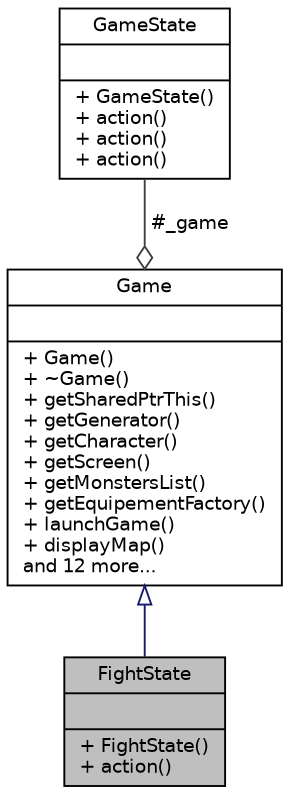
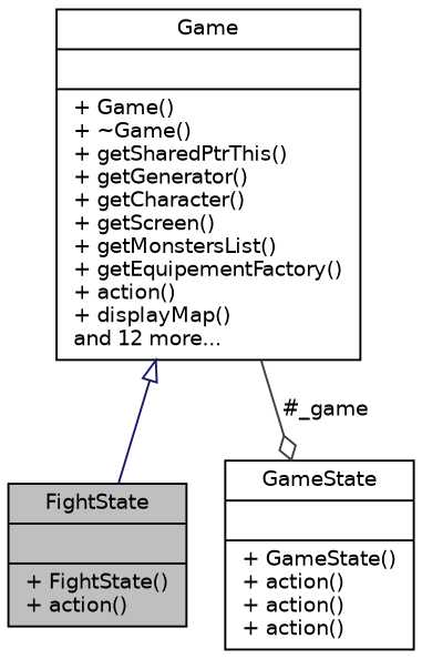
  digraph {
    node [color=black fillcolor=white fontname=Helvetica fontsize=10 shape=record style=filled]
    edge [fontname=Helvetica fontsize=10 labelfontname=Helvetica labelfontsize=10 style=solid]
    n1 [fillcolor=grey75 fontcolor=black height=0.2 label="{FightState\n||+ FightState()\l+ action()\l}" width=0.4]
    n2 [height=0.2 label="{GameState\n||+ GameState()\l+ action()\l+ action()\l+ action()\l}" width=0.4]
-   n3 [height=0.2 label="{Game\n||+ Game()\l+ ~Game()\l+ getSharedPtrThis()\l+ getGenerator()\l+ getCharacter()\l+ getScreen()\l+ getMonstersList()\l+ getEquipementFactory()\l+ launchGame()\l+ displayMap()\land 12 more...\l}" width=0.4]
+   n3 [height=0.2 label="{Game\n||+ Game()\l+ ~Game()\l+ getSharedPtrThis()\l+ getGenerator()\l+ getCharacter()\l+ getScreen()\l+ getMonstersList()\l+ getEquipementFactory()\l+ action()\l+ displayMap()\land 12 more...\l}" width=0.4]
    n3 -> n1 [arrowtail=onormal color=midnightblue dir=back]
-   n2 -> n3 [arrowhead=odiamond color=grey25 label=" #_game"]
+   n3 -> n2 [arrowhead=odiamond color=grey25 label=" #_game"]
  }
